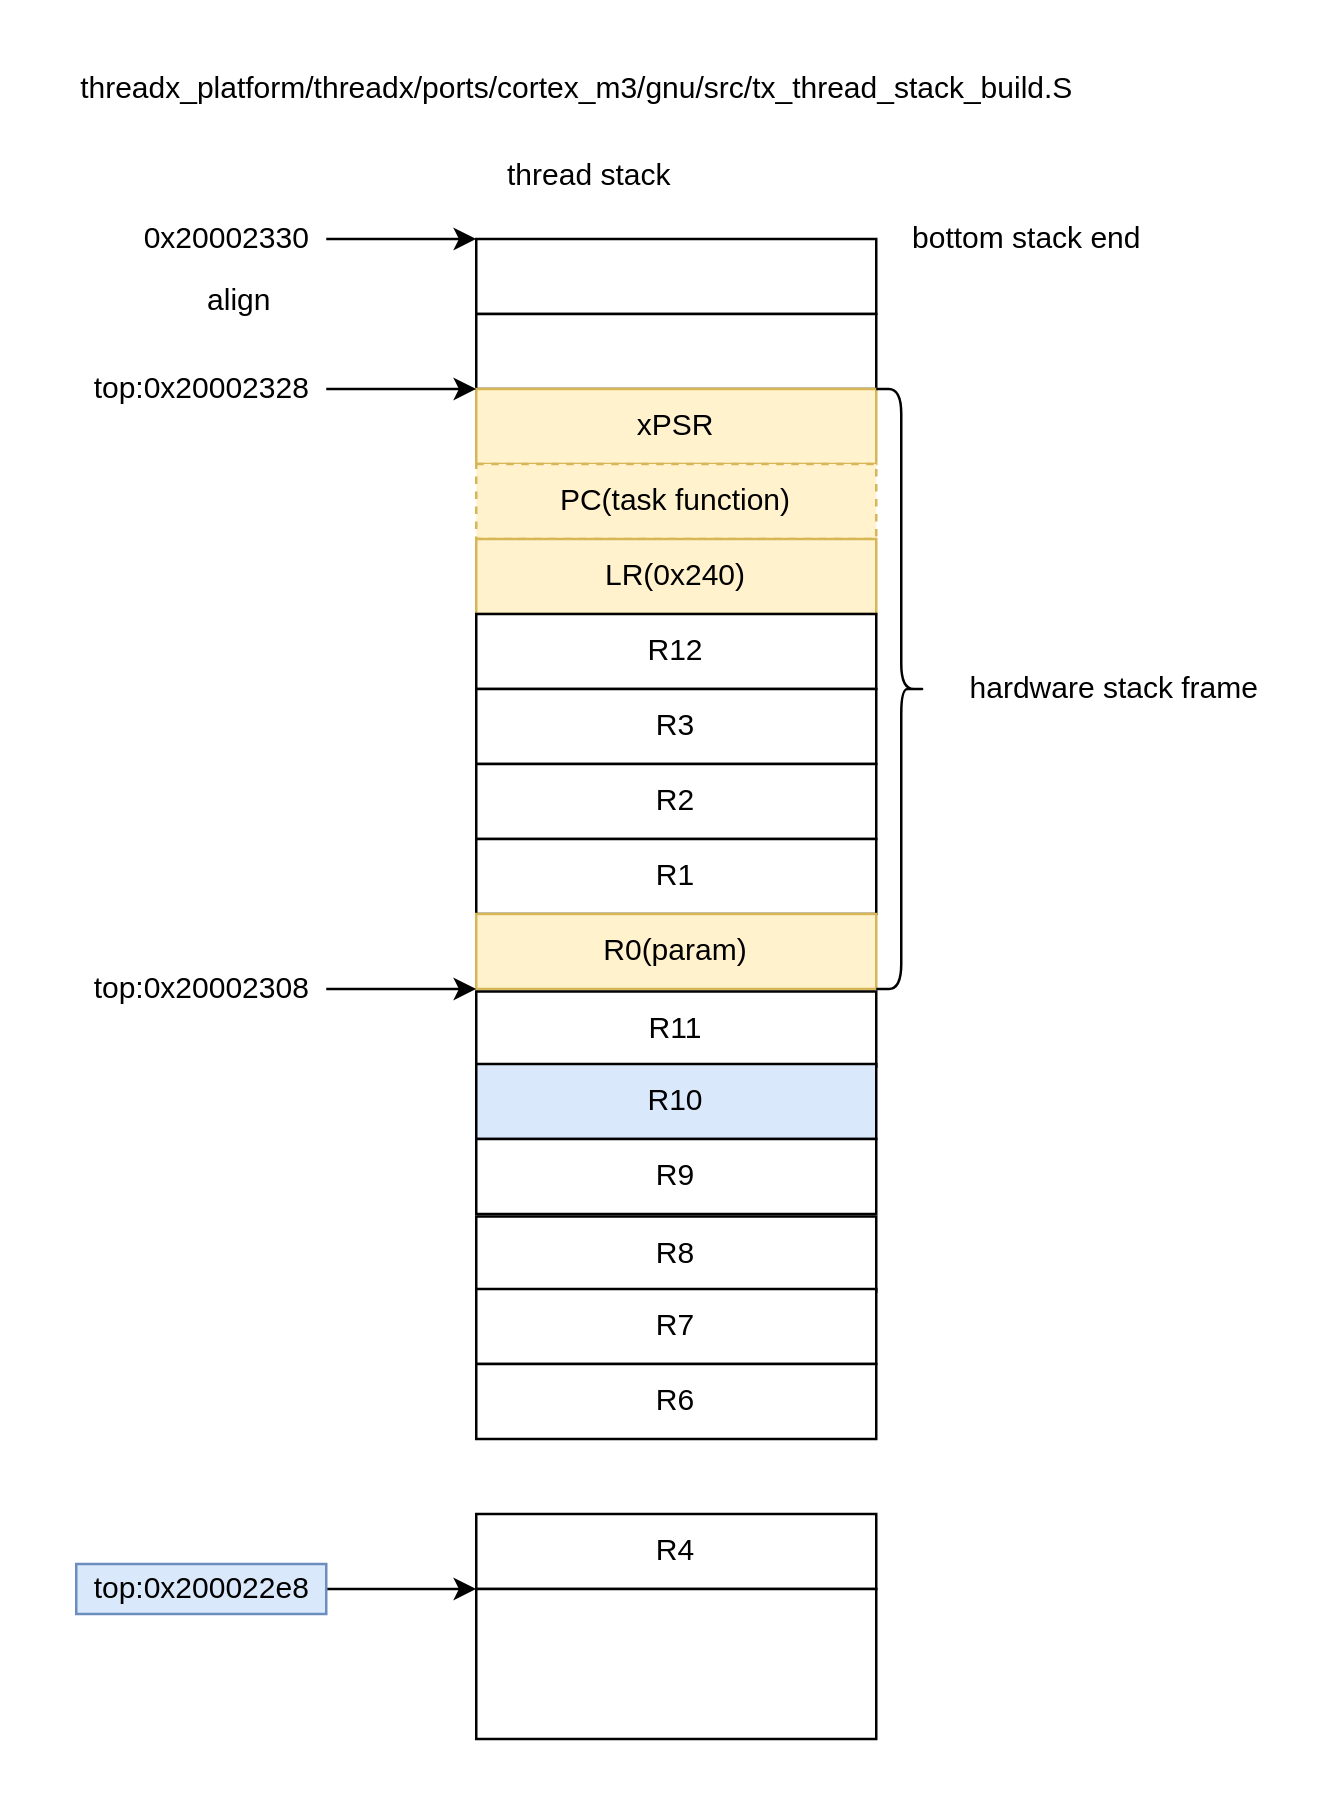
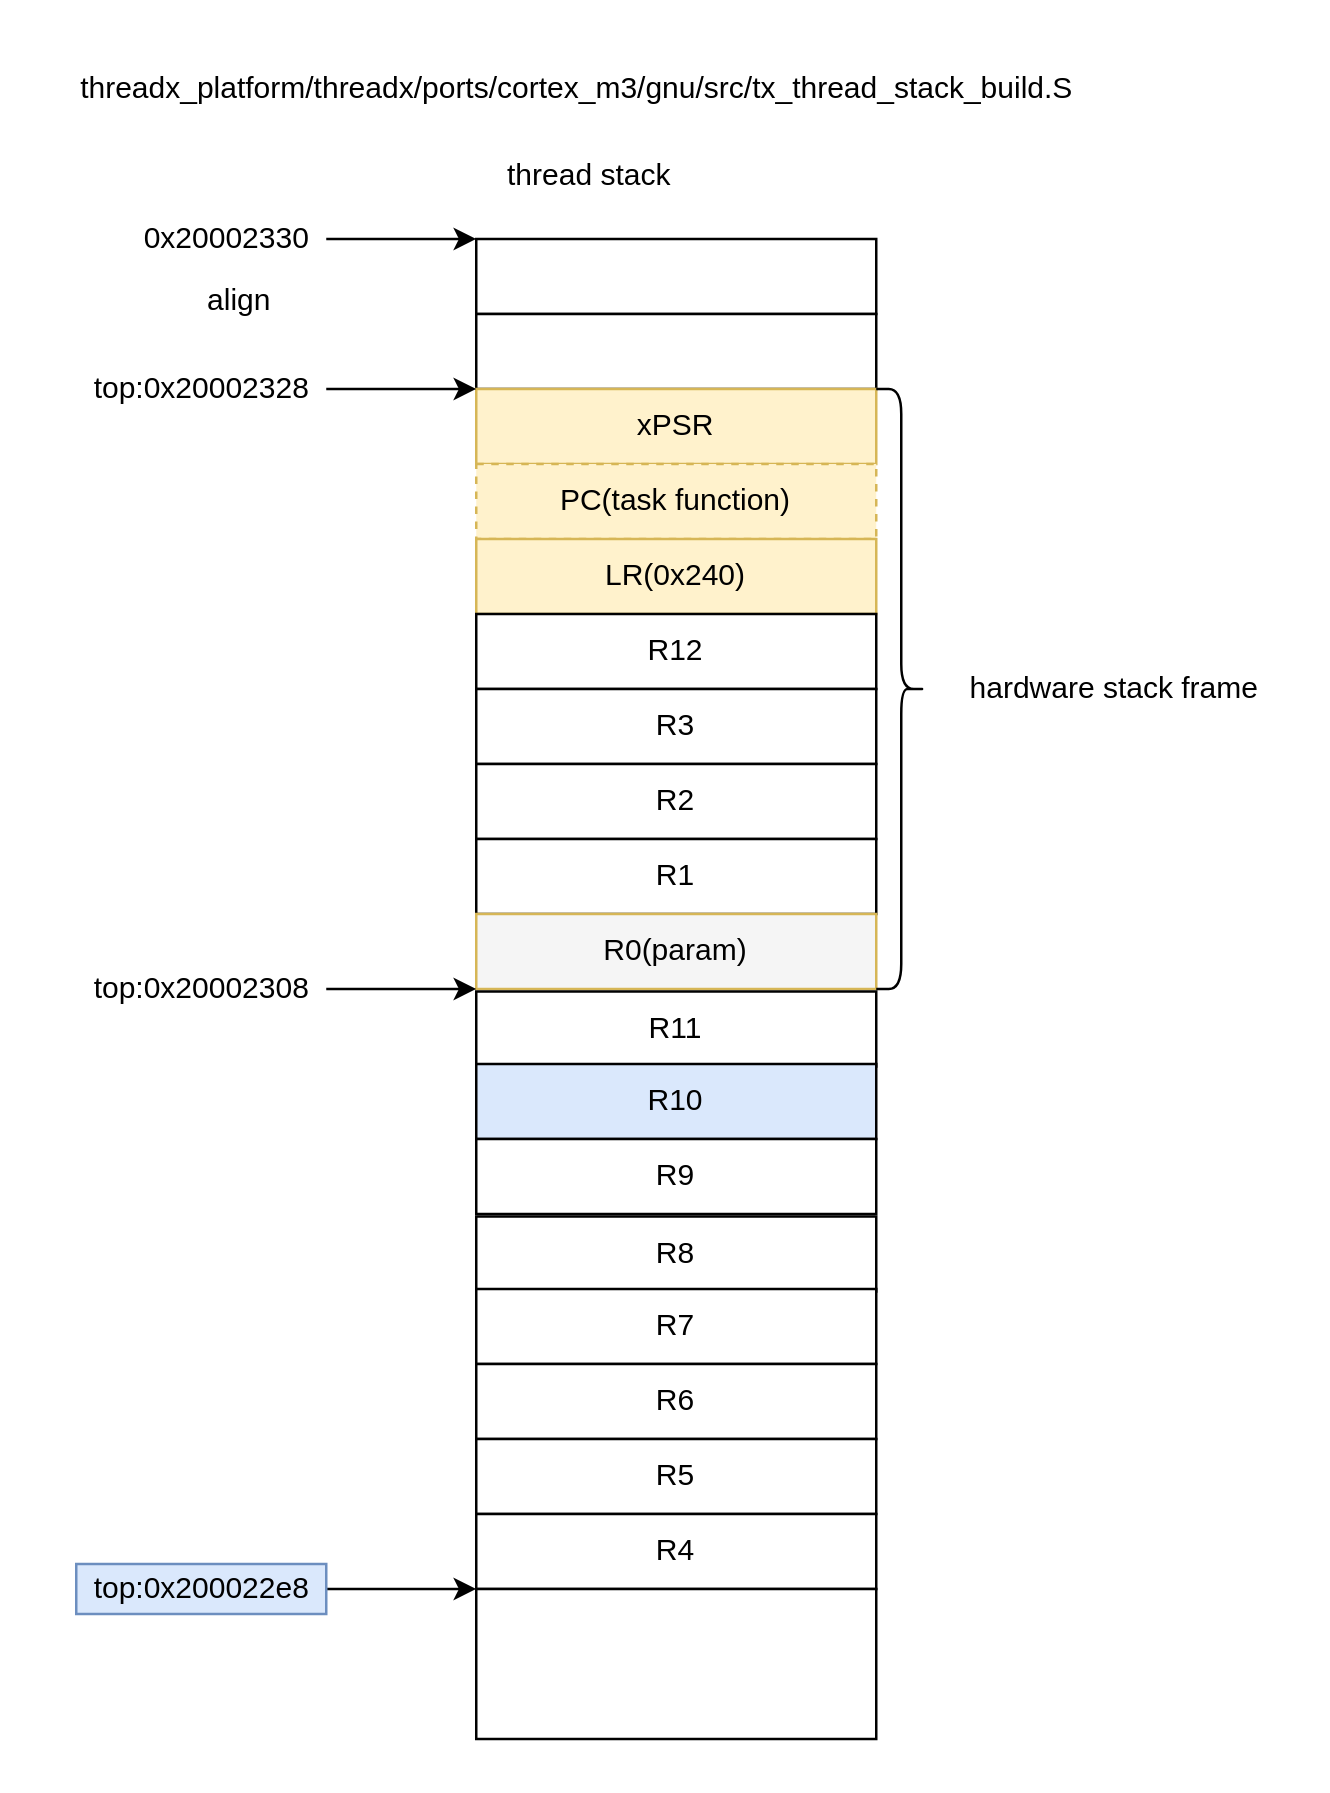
  <mxCell id="0" />
  <mxCell id="1" parent="0" />
  <mxCell id="2" value="" style="rounded=0;whiteSpace=wrap;html=1;" vertex="1" parent="1"><mxGeometry x="190" y="95" width="160" height="30" as="geometry" /></mxCell>
  <mxCell id="3" value="" style="rounded=0;whiteSpace=wrap;html=1;" vertex="1" parent="1"><mxGeometry x="190" y="125" width="160" height="30" as="geometry" /></mxCell>
  <mxCell id="4" value="xPSR" style="rounded=0;whiteSpace=wrap;html=1;fillColor=#fff2cc;strokeColor=#d6b656;" vertex="1" parent="1"><mxGeometry x="190" y="155" width="160" height="30" as="geometry" /></mxCell>
  <mxCell id="5" value="PC(task function)" style="rounded=0;whiteSpace=wrap;html=1;fillColor=#fff2cc;strokeColor=#d6b656;dashed=1;" vertex="1" parent="1"><mxGeometry x="190" y="185" width="160" height="30" as="geometry" /></mxCell>
  <mxCell id="6" value="LR(0x240)" style="rounded=0;whiteSpace=wrap;html=1;fillColor=#fff2cc;strokeColor=#d6b656;" vertex="1" parent="1"><mxGeometry x="190" y="215" width="160" height="30" as="geometry" /></mxCell>
  <mxCell id="7" value="R12" style="rounded=0;whiteSpace=wrap;html=1;" vertex="1" parent="1"><mxGeometry x="190" y="245" width="160" height="30" as="geometry" /></mxCell>
  <mxCell id="8" value="R3" style="rounded=0;whiteSpace=wrap;html=1;" vertex="1" parent="1"><mxGeometry x="190" y="275" width="160" height="30" as="geometry" /></mxCell>
  <mxCell id="9" value="R2" style="rounded=0;whiteSpace=wrap;html=1;" vertex="1" parent="1"><mxGeometry x="190" y="305" width="160" height="30" as="geometry" /></mxCell>
  <mxCell id="10" value="R1" style="rounded=0;whiteSpace=wrap;html=1;" vertex="1" parent="1"><mxGeometry x="190" y="335" width="160" height="30" as="geometry" /></mxCell>
- <mxCell id="11" value="R0(param)" style="rounded=0;whiteSpace=wrap;html=1;fillColor=#fff2cc;strokeColor=#d6b656;" vertex="1" parent="1"><mxGeometry x="190" y="365" width="160" height="30" as="geometry" /></mxCell>
+ <mxCell id="11" value="R0(param)" style="rounded=0;whiteSpace=wrap;html=1;fillColor=#f5f5f5;strokeColor=#d6b656;" vertex="1" parent="1"><mxGeometry x="190" y="365" width="160" height="30" as="geometry" /></mxCell>
  <mxCell id="12" value="R11" style="rounded=0;whiteSpace=wrap;html=1;" vertex="1" parent="1"><mxGeometry x="190" y="396" width="160" height="30" as="geometry" /></mxCell>
  <mxCell id="13" value="R10" style="rounded=0;whiteSpace=wrap;html=1;fillColor=#dae8fc;" vertex="1" parent="1"><mxGeometry x="190" y="425" width="160" height="30" as="geometry" /></mxCell>
  <mxCell id="14" value="R9" style="rounded=0;whiteSpace=wrap;html=1;" vertex="1" parent="1"><mxGeometry x="190" y="455" width="160" height="30" as="geometry" /></mxCell>
  <mxCell id="15" value="R8" style="rounded=0;whiteSpace=wrap;html=1;" vertex="1" parent="1"><mxGeometry x="190" y="486" width="160" height="30" as="geometry" /></mxCell>
  <mxCell id="16" value="R7" style="rounded=0;whiteSpace=wrap;html=1;" vertex="1" parent="1"><mxGeometry x="190" y="515" width="160" height="30" as="geometry" /></mxCell>
  <mxCell id="17" value="R6" style="rounded=0;whiteSpace=wrap;html=1;" vertex="1" parent="1"><mxGeometry x="190" y="545" width="160" height="30" as="geometry" /></mxCell>
+ <mxCell id="18" value="R5" style="rounded=0;whiteSpace=wrap;html=1;" vertex="1" parent="1"><mxGeometry x="190" y="575" width="160" height="30" as="geometry" /></mxCell>
  <mxCell id="19" value="R4" style="rounded=0;whiteSpace=wrap;html=1;" vertex="1" parent="1"><mxGeometry x="190" y="605" width="160" height="30" as="geometry" /></mxCell>
  <mxCell id="20" value="" style="rounded=0;whiteSpace=wrap;html=1;" vertex="1" parent="1"><mxGeometry x="190" y="635" width="160" height="60" as="geometry" /></mxCell>
  <mxCell id="21" value="" style="endArrow=classic;html=1;rounded=0;entryX=0;entryY=0;entryDx=0;entryDy=0;" edge="1" parent="1"><mxGeometry width="50" height="50" relative="1" as="geometry"><mxPoint x="130" y="95" as="sourcePoint" /><mxPoint x="190" y="95" as="targetPoint" /></mxGeometry></mxCell>
  <mxCell id="22" value="0x20002330" style="text;html=1;align=center;verticalAlign=middle;resizable=0;points=[];autosize=1;strokeColor=none;fillColor=none;" vertex="1" parent="1"><mxGeometry x="50" y="85" width="80" height="20" as="geometry" /></mxCell>
  <mxCell id="23" value="" style="endArrow=classic;html=1;rounded=0;entryX=0;entryY=0;entryDx=0;entryDy=0;" edge="1" parent="1"><mxGeometry width="50" height="50" relative="1" as="geometry"><mxPoint x="130" y="155" as="sourcePoint" /><mxPoint x="190" y="155" as="targetPoint" /></mxGeometry></mxCell>
  <mxCell id="24" value="top:0x20002328" style="text;html=1;align=center;verticalAlign=middle;resizable=0;points=[];autosize=1;strokeColor=none;fillColor=none;" vertex="1" parent="1"><mxGeometry x="30" y="145" width="100" height="20" as="geometry" /></mxCell>
  <mxCell id="25" value="align" style="text;html=1;align=center;verticalAlign=middle;resizable=0;points=[];autosize=1;strokeColor=none;fillColor=none;" vertex="1" parent="1"><mxGeometry x="70" y="105" width="50" height="30" as="geometry" /></mxCell>
  <mxCell id="26" value="" style="endArrow=classic;html=1;rounded=0;entryX=0;entryY=0;entryDx=0;entryDy=0;" edge="1" parent="1"><mxGeometry width="50" height="50" relative="1" as="geometry"><mxPoint x="130" y="395" as="sourcePoint" /><mxPoint x="190" y="395" as="targetPoint" /></mxGeometry></mxCell>
  <mxCell id="27" value="top:0x20002308" style="text;html=1;align=center;verticalAlign=middle;resizable=0;points=[];autosize=1;strokeColor=none;fillColor=none;" vertex="1" parent="1"><mxGeometry x="30" y="385" width="100" height="20" as="geometry" /></mxCell>
  <mxCell id="28" value="" style="endArrow=classic;html=1;rounded=0;entryX=0;entryY=0;entryDx=0;entryDy=0;" edge="1" parent="1"><mxGeometry width="50" height="50" relative="1" as="geometry"><mxPoint x="130" y="635" as="sourcePoint" /><mxPoint x="190" y="635" as="targetPoint" /></mxGeometry></mxCell>
  <mxCell id="29" value="top:0x200022e8" style="text;html=1;align=center;verticalAlign=middle;resizable=0;points=[];autosize=1;strokeColor=#6c8ebf;fillColor=#dae8fc;" vertex="1" parent="1"><mxGeometry x="30" y="625" width="100" height="20" as="geometry" /></mxCell>
  <mxCell id="30" value="thread stack" style="text;html=1;align=center;verticalAlign=middle;resizable=0;points=[];autosize=1;strokeColor=none;fillColor=none;" vertex="1" parent="1"><mxGeometry x="190" y="55" width="90" height="30" as="geometry" /></mxCell>
  <mxCell id="31" value="" style="shape=curlyBracket;whiteSpace=wrap;html=1;rounded=1;flipH=1;" vertex="1" parent="1"><mxGeometry x="350" y="155" width="20" height="240" as="geometry" /></mxCell>
  <mxCell id="32" value="hardware stack frame" style="text;html=1;align=center;verticalAlign=middle;resizable=0;points=[];autosize=1;strokeColor=none;fillColor=none;" vertex="1" parent="1"><mxGeometry x="380" y="265" width="130" height="20" as="geometry" /></mxCell>
- <mxCell id="33" value="bottom stack end" style="text;html=1;align=center;verticalAlign=middle;resizable=0;points=[];autosize=1;strokeColor=none;fillColor=none;" vertex="1" parent="1"><mxGeometry x="355" y="80" width="110" height="30" as="geometry" /></mxCell>
  <mxCell id="34" value="threadx_platform/threadx/ports/cortex_m3/gnu/src/tx_thread_stack_build.S" style="text;html=1;align=center;verticalAlign=middle;resizable=0;points=[];autosize=1;strokeColor=none;fillColor=none;" vertex="1" parent="1"><mxGeometry x="20" y="20" width="420" height="30" as="geometry" /></mxCell>
